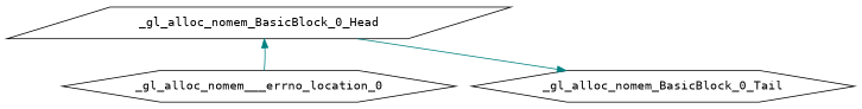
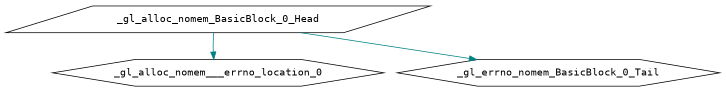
  digraph {
    fontname="DejaVu Sans Mono"
    node [fontname="DejaVu Sans Mono" shape=hexagon]
    edge [color=teal fontname="DejaVu Sans Mono"]
    _gl_alloc_nomem_BasicBlock_0_Head [shape=parallelogram]
    _gl_alloc_nomem___errno_location_0
-   _gl_alloc_nomem_BasicBlock_0_Tail
-   _gl_alloc_nomem___errno_location_0 -> _gl_alloc_nomem_BasicBlock_0_Head
+   _gl_alloc_nomem_BasicBlock_0_Tail [label=_gl_errno_nomem_BasicBlock_0_Tail]
+   _gl_alloc_nomem_BasicBlock_0_Head -> _gl_alloc_nomem___errno_location_0
    _gl_alloc_nomem_BasicBlock_0_Head -> _gl_alloc_nomem_BasicBlock_0_Tail
  }
